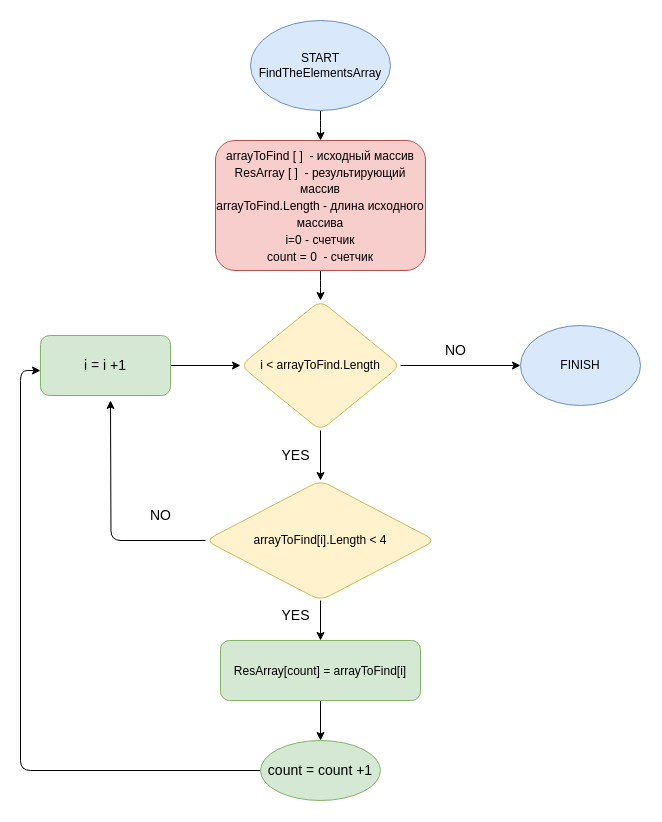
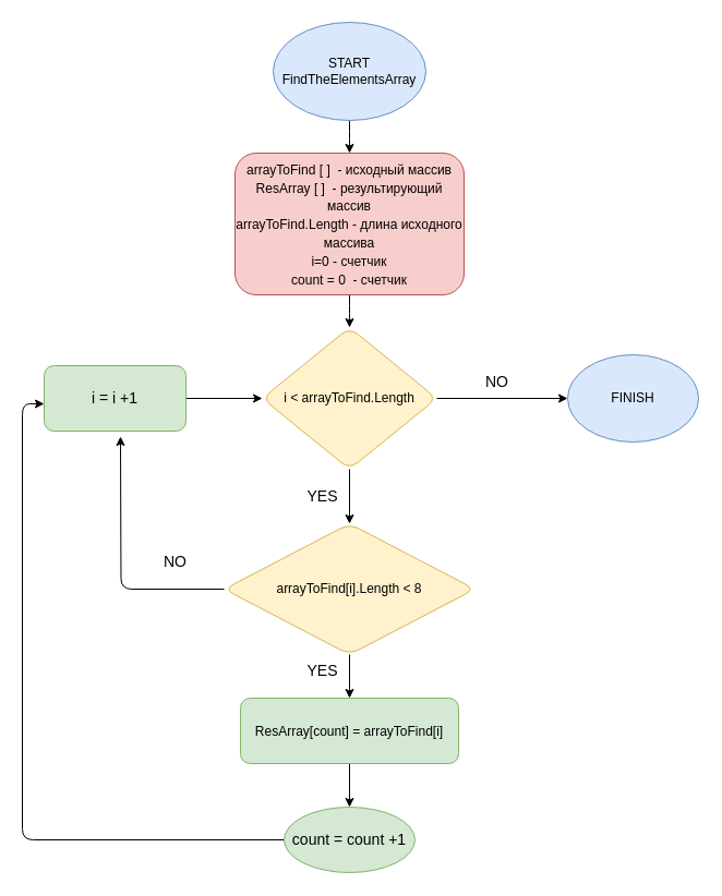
  <mxCell id="0" />
  <mxCell id="1" parent="0" />
  <mxCell id="2" style="edgeStyle=orthogonalEdgeStyle;rounded=1;orthogonalLoop=1;jettySize=auto;html=1;entryX=0.5;entryY=0;entryDx=0;entryDy=0;fontSize=14;" edge="1" parent="1" source="3" target="12"><mxGeometry relative="1" as="geometry" /></mxCell>
  <mxCell id="3" value="START&lt;br&gt;FindТheЕlementsАrray" style="ellipse;whiteSpace=wrap;html=1;direction=west;flipV=0;rounded=1;fillColor=#dae8fc;strokeColor=#6c8ebf;" vertex="1" parent="1"><mxGeometry x="250" y="20" width="140" height="90" as="geometry" /></mxCell>
  <mxCell id="4" value="FINISH" style="ellipse;whiteSpace=wrap;html=1;rounded=1;fillColor=#dae8fc;strokeColor=#6c8ebf;" vertex="1" parent="1"><mxGeometry x="520" y="325" width="120" height="80" as="geometry" /></mxCell>
  <mxCell id="5" style="edgeStyle=orthogonalEdgeStyle;rounded=1;orthogonalLoop=1;jettySize=auto;html=1;entryX=0.5;entryY=0;entryDx=0;entryDy=0;fontSize=14;" edge="1" parent="1" source="7" target="10"><mxGeometry relative="1" as="geometry" /></mxCell>
  <mxCell id="6" style="edgeStyle=orthogonalEdgeStyle;rounded=1;orthogonalLoop=1;jettySize=auto;html=1;entryX=0;entryY=0.5;entryDx=0;entryDy=0;fontSize=14;" edge="1" parent="1" source="7" target="4"><mxGeometry relative="1" as="geometry" /></mxCell>
  <mxCell id="7" value="i &amp;lt; arrayToFind.Length" style="rhombus;whiteSpace=wrap;html=1;rounded=1;fillColor=#fff2cc;strokeColor=#d6b656;" vertex="1" parent="1"><mxGeometry x="240" y="300" width="160" height="130" as="geometry" /></mxCell>
  <mxCell id="8" style="edgeStyle=orthogonalEdgeStyle;rounded=1;orthogonalLoop=1;jettySize=auto;html=1;entryX=0.5;entryY=0;entryDx=0;entryDy=0;fontSize=14;" edge="1" parent="1" source="10" target="18"><mxGeometry relative="1" as="geometry" /></mxCell>
  <mxCell id="9" style="edgeStyle=orthogonalEdgeStyle;rounded=1;orthogonalLoop=1;jettySize=auto;html=1;fontSize=14;" edge="1" parent="1" source="10"><mxGeometry relative="1" as="geometry"><mxPoint x="110" y="400" as="targetPoint" /></mxGeometry></mxCell>
- <mxCell id="10" value="arrayToFind[i].Length &amp;lt; 4" style="rhombus;whiteSpace=wrap;html=1;rounded=1;fillColor=#fff2cc;strokeColor=#d6b656;" vertex="1" parent="1"><mxGeometry x="205" y="480" width="230" height="120" as="geometry" /></mxCell>
+ <mxCell id="10" value="arrayToFind[i].Length &amp;lt; 8" style="rhombus;whiteSpace=wrap;html=1;rounded=1;fillColor=#fff2cc;strokeColor=#d6b656;" vertex="1" parent="1"><mxGeometry x="205" y="480" width="230" height="120" as="geometry" /></mxCell>
  <mxCell id="11" style="edgeStyle=orthogonalEdgeStyle;rounded=1;orthogonalLoop=1;jettySize=auto;html=1;fontSize=14;" edge="1" parent="1" source="12" target="7"><mxGeometry relative="1" as="geometry" /></mxCell>
  <mxCell id="12" value="&lt;span style=&quot;font-size: 12px;&quot;&gt;arrayToFind [ ]&amp;nbsp; - исходный массив&lt;br&gt;&lt;/span&gt;&lt;span style=&quot;font-size: 12px;&quot;&gt;ResArray [ ]&amp;nbsp; - результирующий массив&lt;br&gt;&lt;/span&gt;&lt;span style=&quot;font-size: 12px;&quot;&gt;arrayToFind.Length - длина исходного массива&lt;br&gt;&lt;/span&gt;&lt;span style=&quot;font-size: 12px;&quot;&gt;i=0 - счетчик&lt;/span&gt;&lt;br style=&quot;font-size: 12px;&quot;&gt;&lt;span style=&quot;font-size: 12px;&quot;&gt;count = 0&amp;nbsp; - счетчик&lt;/span&gt;" style="rounded=1;whiteSpace=wrap;html=1;fontSize=14;fillColor=#f8cecc;strokeColor=#b85450;" vertex="1" parent="1"><mxGeometry x="215" y="140" width="210" height="130" as="geometry" /></mxCell>
  <mxCell id="13" style="edgeStyle=orthogonalEdgeStyle;rounded=1;orthogonalLoop=1;jettySize=auto;html=1;fontSize=14;" edge="1" parent="1" source="14"><mxGeometry relative="1" as="geometry"><mxPoint x="40" y="370" as="targetPoint" /><Array as="points"><mxPoint x="20" y="770" /><mxPoint x="20" y="370" /></Array></mxGeometry></mxCell>
  <mxCell id="14" value="count = count +1" style="ellipse;whiteSpace=wrap;html=1;fontSize=14;fillColor=#d5e8d4;strokeColor=#82b366;" vertex="1" parent="1"><mxGeometry x="260" y="740" width="120" height="60" as="geometry" /></mxCell>
  <mxCell id="15" style="edgeStyle=orthogonalEdgeStyle;rounded=1;orthogonalLoop=1;jettySize=auto;html=1;fontSize=14;" edge="1" parent="1" source="16" target="7"><mxGeometry relative="1" as="geometry" /></mxCell>
  <mxCell id="16" value="i = i +1" style="rounded=1;whiteSpace=wrap;html=1;fontSize=14;fillColor=#d5e8d4;strokeColor=#82b366;" vertex="1" parent="1"><mxGeometry x="40" y="335" width="130" height="60" as="geometry" /></mxCell>
  <mxCell id="17" style="edgeStyle=orthogonalEdgeStyle;rounded=1;orthogonalLoop=1;jettySize=auto;html=1;entryX=0.5;entryY=0;entryDx=0;entryDy=0;fontSize=14;" edge="1" parent="1" source="18" target="14"><mxGeometry relative="1" as="geometry" /></mxCell>
  <mxCell id="18" value="&lt;span style=&quot;font-size: 12px;&quot;&gt;ResArray[count] = arrayToFind[i]&lt;/span&gt;" style="rounded=1;whiteSpace=wrap;html=1;fontSize=14;fillColor=#d5e8d4;strokeColor=#82b366;" vertex="1" parent="1"><mxGeometry x="220" y="640" width="200" height="60" as="geometry" /></mxCell>
  <mxCell id="19" value="YES" style="text;html=1;align=center;verticalAlign=middle;resizable=0;points=[];autosize=1;strokeColor=none;fillColor=none;fontSize=14;rounded=1;" vertex="1" parent="1"><mxGeometry x="270" y="440" width="50" height="30" as="geometry" /></mxCell>
  <mxCell id="20" value="NO" style="text;html=1;align=center;verticalAlign=middle;resizable=0;points=[];autosize=1;strokeColor=none;fillColor=none;fontSize=14;rounded=1;" vertex="1" parent="1"><mxGeometry x="435" y="335" width="40" height="30" as="geometry" /></mxCell>
  <mxCell id="21" value="YES" style="text;html=1;align=center;verticalAlign=middle;resizable=0;points=[];autosize=1;strokeColor=none;fillColor=none;fontSize=14;rounded=1;" vertex="1" parent="1"><mxGeometry x="270" y="600" width="50" height="30" as="geometry" /></mxCell>
  <mxCell id="22" value="NO" style="text;html=1;align=center;verticalAlign=middle;resizable=0;points=[];autosize=1;strokeColor=none;fillColor=none;fontSize=14;rounded=1;" vertex="1" parent="1"><mxGeometry x="140" y="500" width="40" height="30" as="geometry" /></mxCell>
